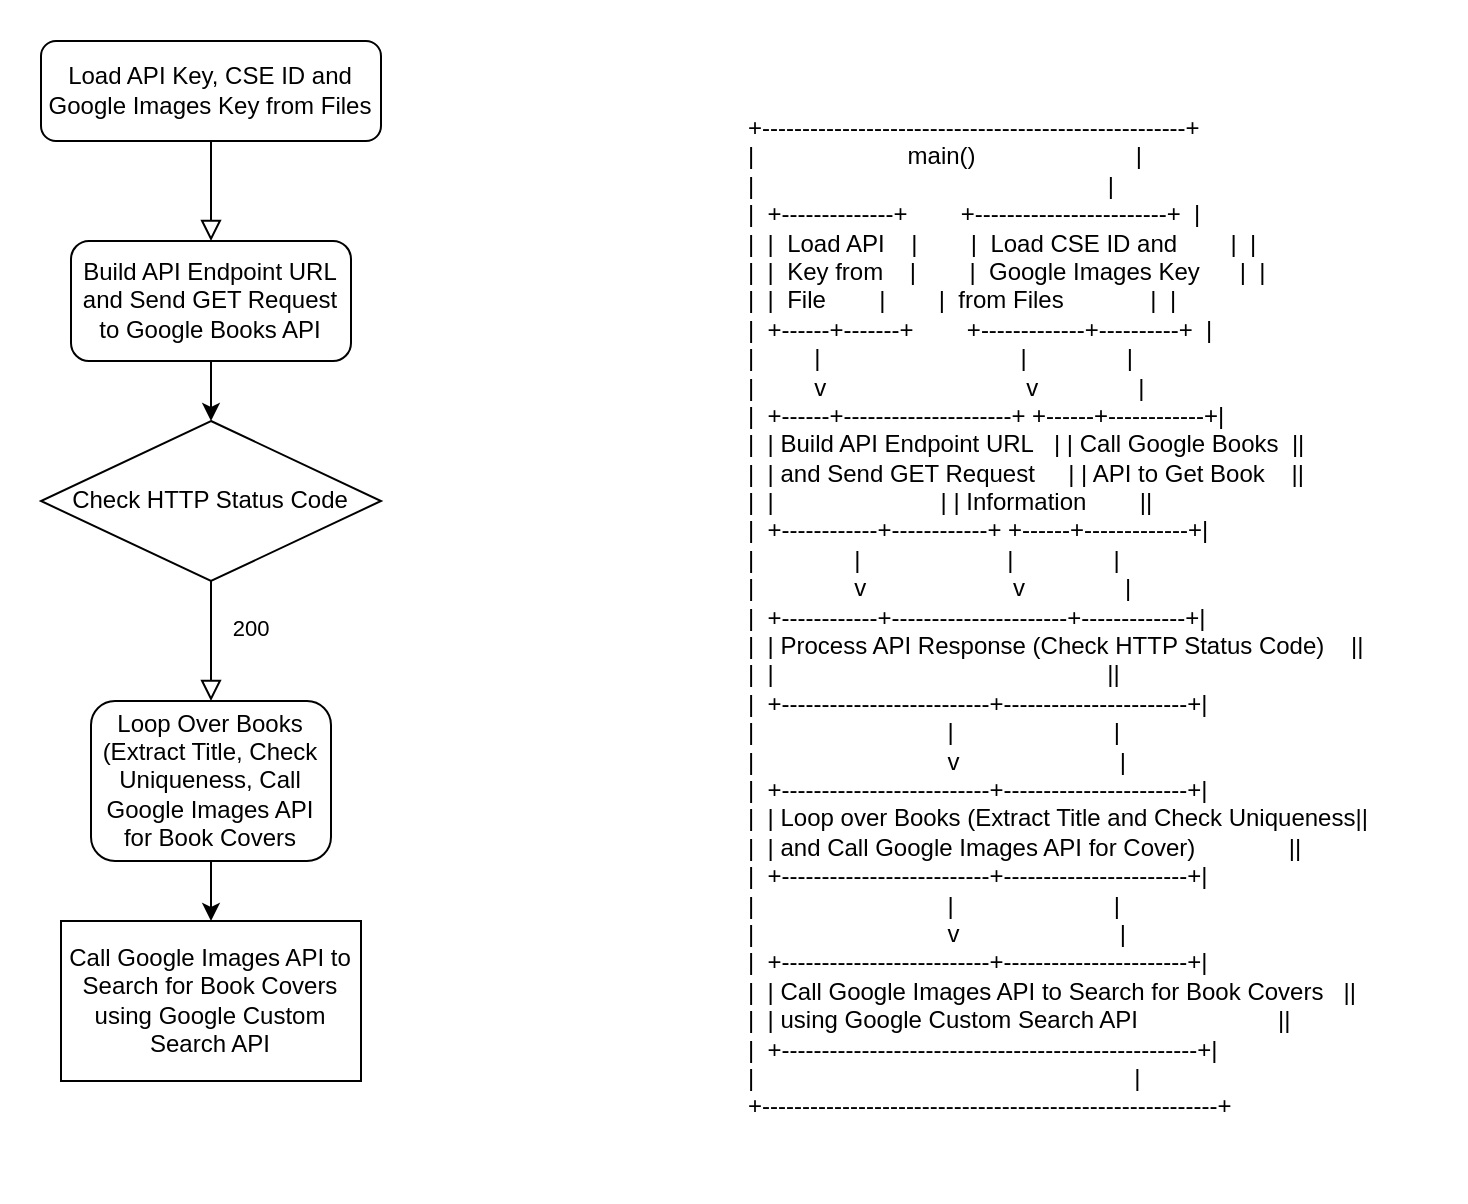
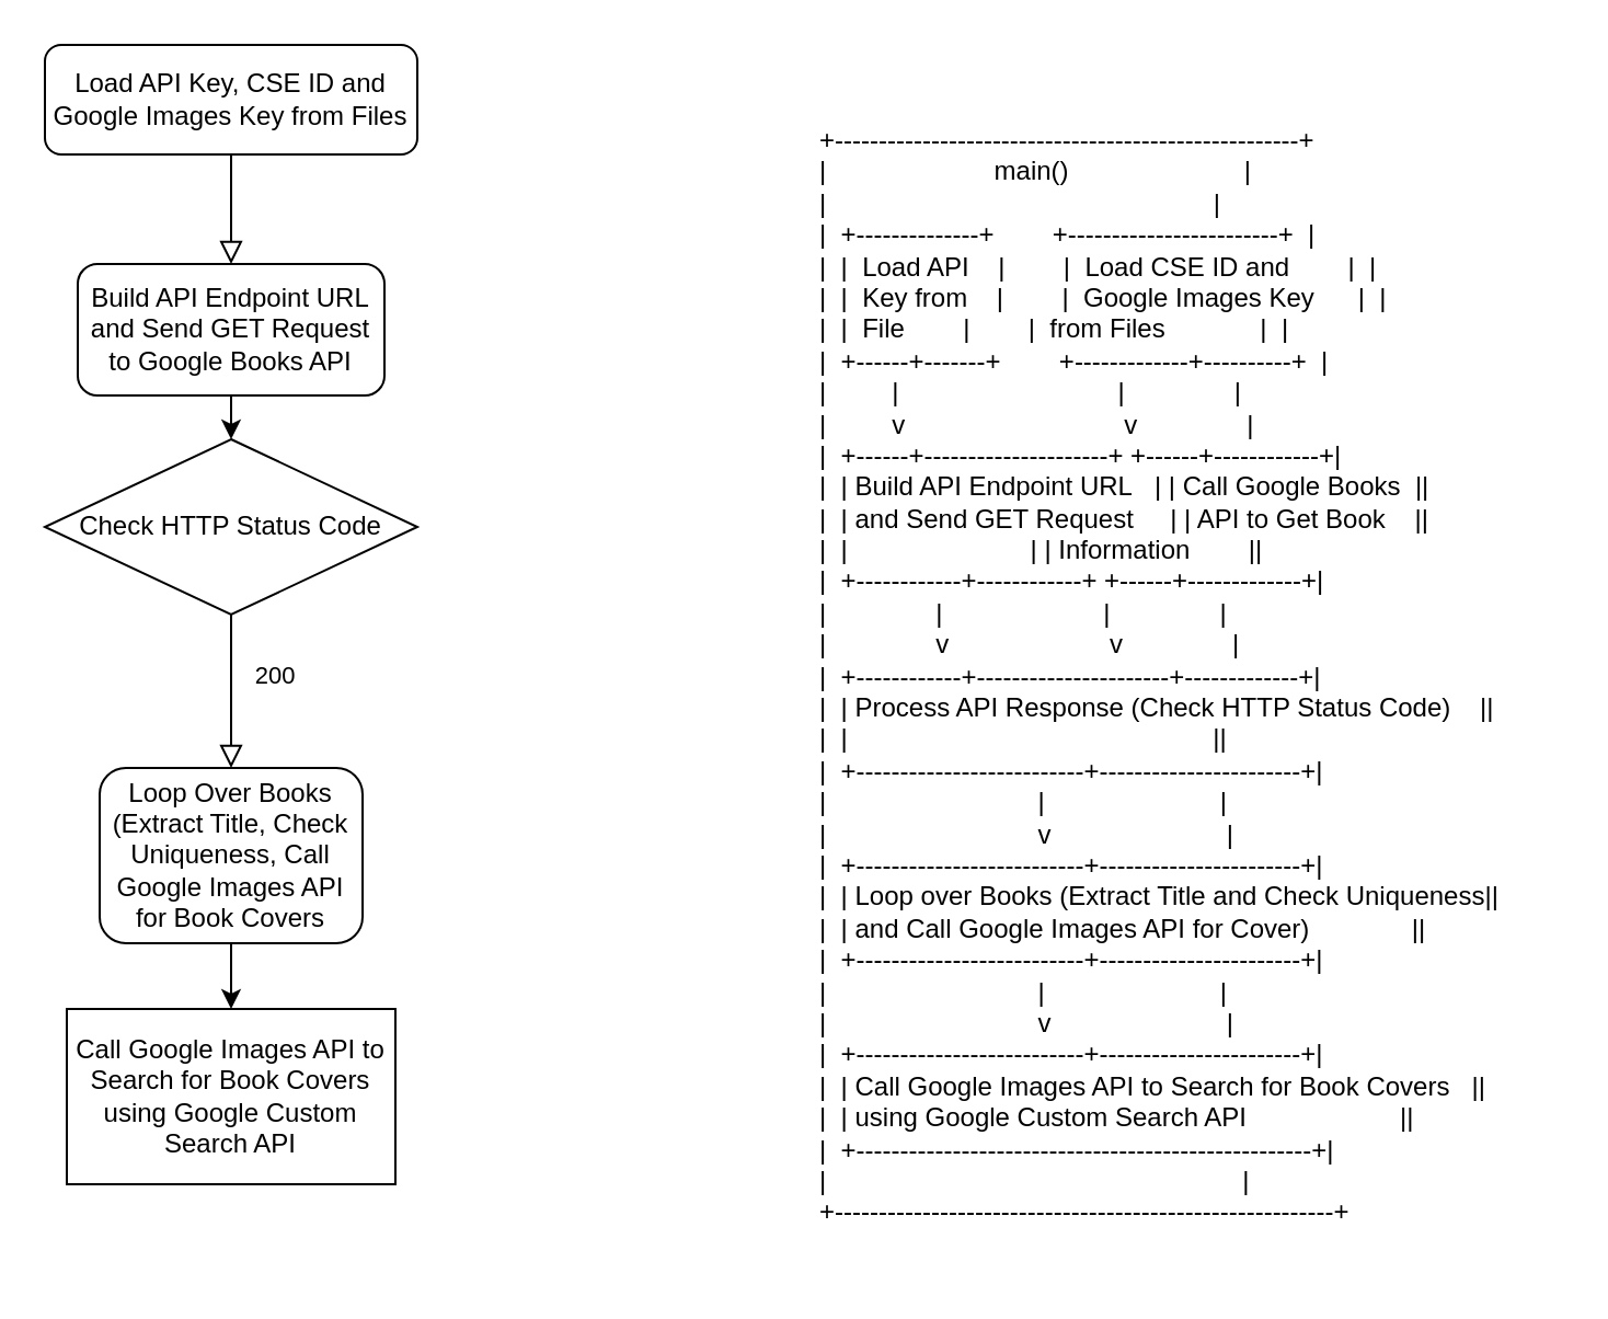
  <mxCell id="0" />
  <mxCell id="1" parent="0" />
  <mxCell id="2" value="" style="rounded=0;html=1;jettySize=auto;orthogonalLoop=1;fontSize=11;endArrow=block;endFill=0;endSize=8;strokeWidth=1;shadow=0;labelBackgroundColor=none;edgeStyle=orthogonalEdgeStyle;" parent="1" source="3" edge="1"><mxGeometry relative="1" as="geometry"><mxPoint x="105" y="120" as="targetPoint" /></mxGeometry></mxCell>
  <mxCell id="3" value="Load API Key, CSE ID and Google Images Key from Files" style="rounded=1;whiteSpace=wrap;html=1;fontSize=12;glass=0;strokeWidth=1;shadow=0;" parent="1" vertex="1"><mxGeometry x="20" y="20" width="170" height="50" as="geometry" /></mxCell>
  <mxCell id="4" value="200" style="rounded=0;html=1;jettySize=auto;orthogonalLoop=1;fontSize=11;endArrow=block;endFill=0;endSize=8;strokeWidth=1;shadow=0;labelBackgroundColor=none;edgeStyle=orthogonalEdgeStyle;exitX=0.5;exitY=1;exitDx=0;exitDy=0;" parent="1" source="10" target="6" edge="1"><mxGeometry x="-0.2" y="20" relative="1" as="geometry"><mxPoint as="offset" /><mxPoint x="105" y="320" as="sourcePoint" /></mxGeometry></mxCell>
  <mxCell id="5" style="edgeStyle=orthogonalEdgeStyle;rounded=0;orthogonalLoop=1;jettySize=auto;html=1;exitX=0.5;exitY=1;exitDx=0;exitDy=0;entryX=0.5;entryY=0;entryDx=0;entryDy=0;" edge="1" parent="1" source="6" target="11"><mxGeometry relative="1" as="geometry" /></mxCell>
  <mxCell id="6" value="Loop Over Books (Extract Title, Check Uniqueness, Call Google Images API for Book Covers" style="rounded=1;whiteSpace=wrap;html=1;fontSize=12;glass=0;strokeWidth=1;shadow=0;" parent="1" vertex="1"><mxGeometry x="45" y="350" width="120" height="80" as="geometry" /></mxCell>
  <mxCell id="7" value="+-----------------------------------------------------+&#10;|                       main()                        |&#10;|                                                     |&#10;|  +--------------+        +------------------------+  |&#10;|  |  Load API    |        |  Load CSE ID and        |  |&#10;|  |  Key from    |        |  Google Images Key      |  |&#10;|  |  File        |        |  from Files             |  |&#10;|  +------+-------+        +-------------+----------+  |&#10;|         |                              |               |&#10;|         v                              v               |&#10;|  +------+---------------------+ +------+------------+|&#10;|  | Build API Endpoint URL   | | Call Google Books  ||&#10;|  | and Send GET Request     | | API to Get Book    ||&#10;|  |                         | | Information        ||&#10;|  +------------+------------+ +------+-------------+|&#10;|               |                      |               |&#10;|               v                      v               |&#10;|  +------------+----------------------+-------------+|&#10;|  | Process API Response (Check HTTP Status Code)    ||&#10;|  |                                                  ||&#10;|  +--------------------------+-----------------------+|&#10;|                             |                        |&#10;|                             v                        |&#10;|  +--------------------------+-----------------------+|&#10;|  | Loop over Books (Extract Title and Check Uniqueness||&#10;|  | and Call Google Images API for Cover)              ||&#10;|  +--------------------------+-----------------------+|&#10;|                             |                        |&#10;|                             v                        |&#10;|  +--------------------------+-----------------------+|&#10;|  | Call Google Images API to Search for Book Covers   ||&#10;|  | using Google Custom Search API                     ||&#10;|  +----------------------------------------------------+|&#10;|                                                         |&#10;+---------------------------------------------------------+" style="text;whiteSpace=wrap;" vertex="1" parent="1"><mxGeometry x="372" y="50" width="340" height="530" as="geometry" /></mxCell>
  <mxCell id="8" style="edgeStyle=orthogonalEdgeStyle;rounded=0;orthogonalLoop=1;jettySize=auto;html=1;exitX=0.5;exitY=1;exitDx=0;exitDy=0;entryX=0.5;entryY=0;entryDx=0;entryDy=0;" edge="1" parent="1" source="9" target="10"><mxGeometry relative="1" as="geometry" /></mxCell>
  <mxCell id="9" value="Build API Endpoint URL and Send GET Request to Google Books API" style="rounded=1;whiteSpace=wrap;html=1;fontSize=12;glass=0;strokeWidth=1;shadow=0;" vertex="1" parent="1"><mxGeometry x="35" y="120" width="140" height="60" as="geometry" /></mxCell>
- <mxCell id="10" value="Check HTTP Status Code" style="rhombus;whiteSpace=wrap;html=1;" vertex="1" parent="1"><mxGeometry x="20" y="210" width="170" height="80" as="geometry" /></mxCell>
+ <mxCell id="10" value="Check HTTP Status Code" style="rhombus;whiteSpace=wrap;html=1;" vertex="1" parent="1"><mxGeometry x="20" y="200" width="170" height="80" as="geometry" /></mxCell>
  <mxCell id="11" value="Call Google Images API to Search for Book Covers using Google Custom Search API   " style="rounded=0;whiteSpace=wrap;html=1;" vertex="1" parent="1"><mxGeometry x="30" y="460" width="150" height="80" as="geometry" /></mxCell>
